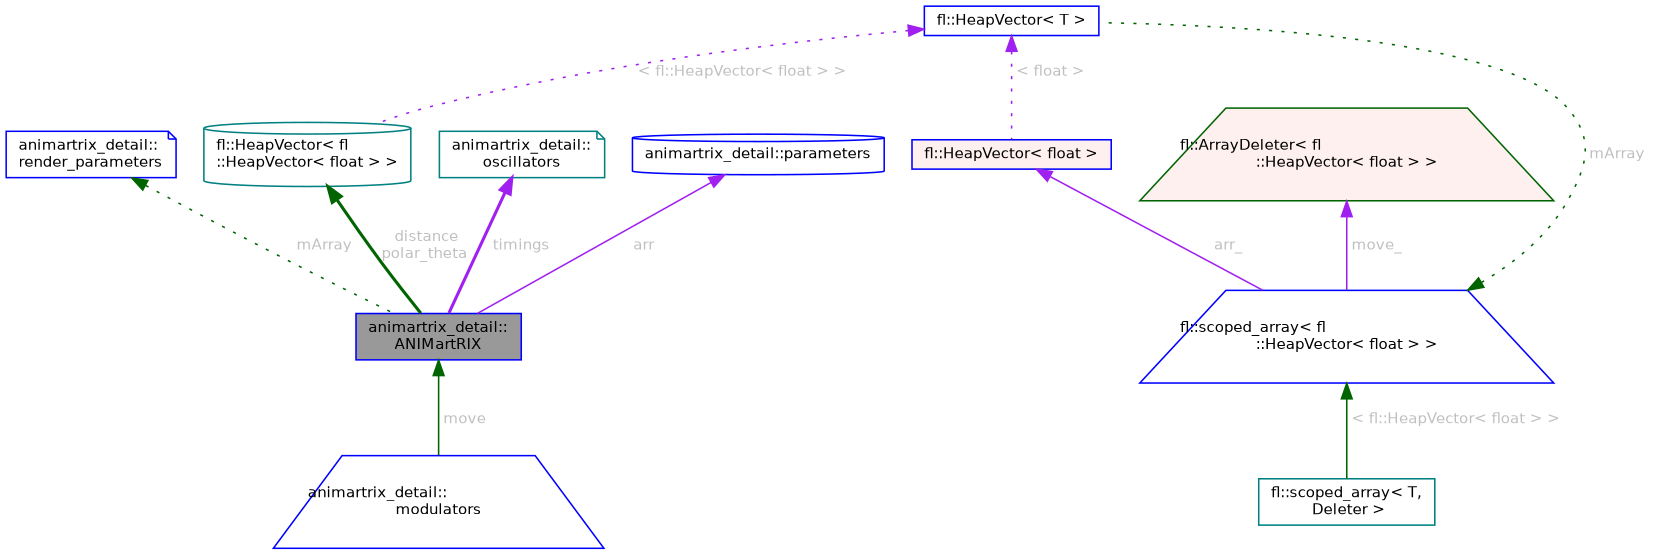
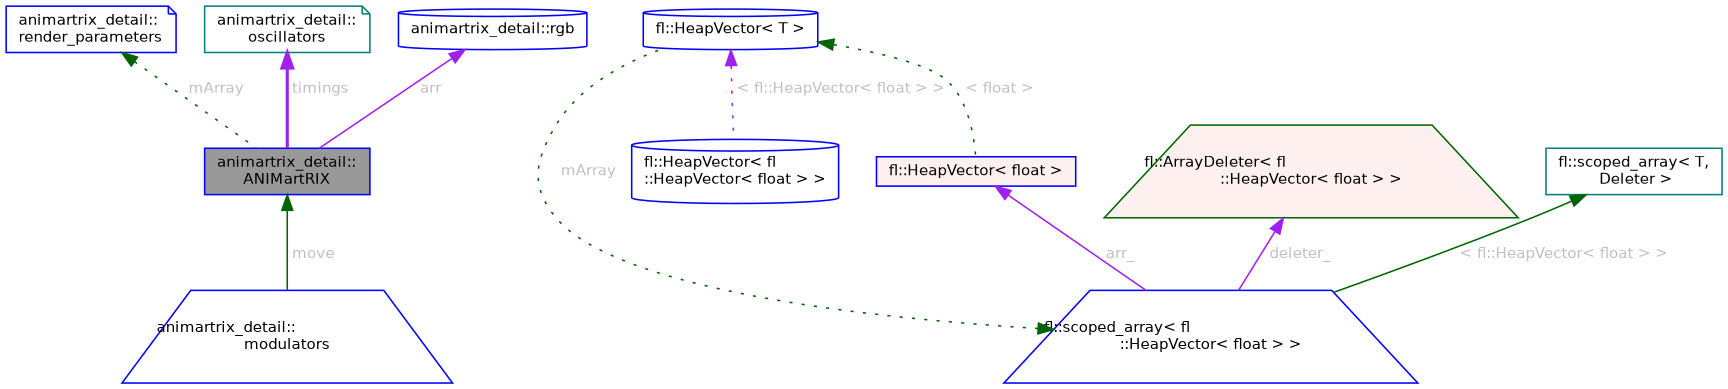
  digraph {
    rankdir=TB
    node [color=blue fillcolor=white fontname=Helvetica fontsize=10 shape=box style=filled]
    edge [color=darkgreen dir=back fontcolor=grey fontname=Helvetica fontsize=10 labelfontname=Helvetica labelfontsize=10 style=solid]
    n1 [fillcolor=grey60 fontcolor=black height=0.2 label="animartrix_detail::\lANIMartRIX" width=0.4]
    n2 [height=0.2 label="animartrix_detail::\lmodulators" shape=trapezium width=0.4]
    n3 [height=0.2 label="animartrix_detail::\lrender_parameters" shape=note width=0.4]
    n4 [color=teal height=0.2 label="animartrix_detail::\loscillators" shape=note width=0.4]
-   n5 [height=0.2 label="animartrix_detail::parameters" shape=cylinder width=0.4]
-   n6 [color=teal height=0.2 label="fl::HeapVector\< fl\l::HeapVector\< float \> \>" shape=cylinder width=0.4]
+   n5 [height=0.2 label="animartrix_detail::rgb" shape=cylinder width=0.4]
+   n6 [height=0.2 label="fl::HeapVector\< fl\l::HeapVector\< float \> \>" shape=cylinder width=0.4]
    n7 [height=0.2 label="fl::scoped_array\< fl\l::HeapVector\< float \> \>" shape=trapezium width=0.4]
-   n8 [height=0.2 label="fl::HeapVector\< T \>" width=0.4]
+   n8 [height=0.2 label="fl::HeapVector\< T \>" shape=cylinder width=0.4]
    n9 [fillcolor="#FFF0F0" height=0.2 label="fl::HeapVector\< float \>" width=0.4]
    n10 [color=darkgreen fillcolor="#FFF0F0" height=0.2 label="fl::ArrayDeleter\< fl\l::HeapVector\< float \> \>" shape=trapezium width=0.4]
    n11 [color=teal height=0.2 label="fl::scoped_array\< T,\l Deleter \>" width=0.4]
    n1 -> n2 [label=" move"]
    n3 -> n1 [label=" mArray" style=dotted]
    n4 -> n1 [color=purple label=" timings" style=bold]
    n5 -> n1 [color=purple label=" arr"]
-   n6 -> n1 [label=" distance\npolar_theta" style=bold]
    n7 -> n8 [label=" mArray" style=dotted]
    n8 -> n6 [color=purple label=" \< fl::HeapVector\< float \> \>" style=dotted]
-   n8 -> n9 [color=purple label=" \< float \>" style=dotted]
+   n8 -> n9 [label=" \< float \>" style=dotted]
    n9 -> n7 [color=purple label=" arr_"]
-   n10 -> n7 [color=purple label=" move_"]
-   n7 -> n11 [label=" \< fl::HeapVector\< float \> \>"]
+   n10 -> n7 [color=purple label=" deleter_"]
+   n11 -> n7 [label=" \< fl::HeapVector\< float \> \>"]
  }
